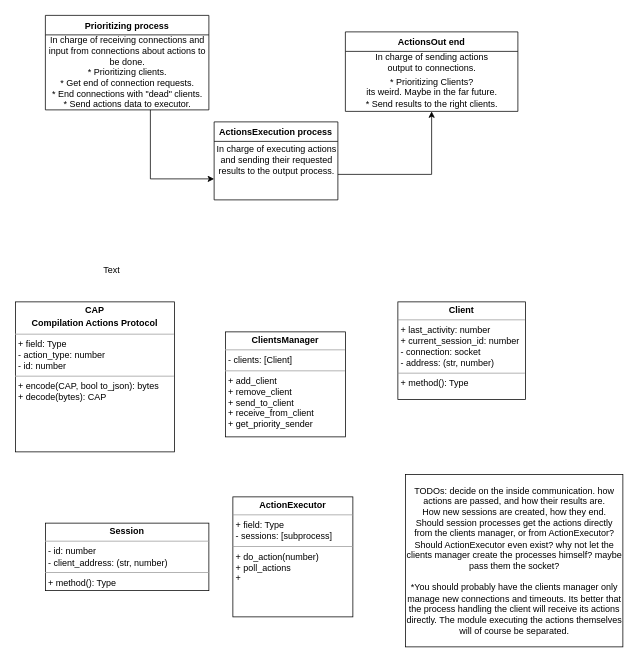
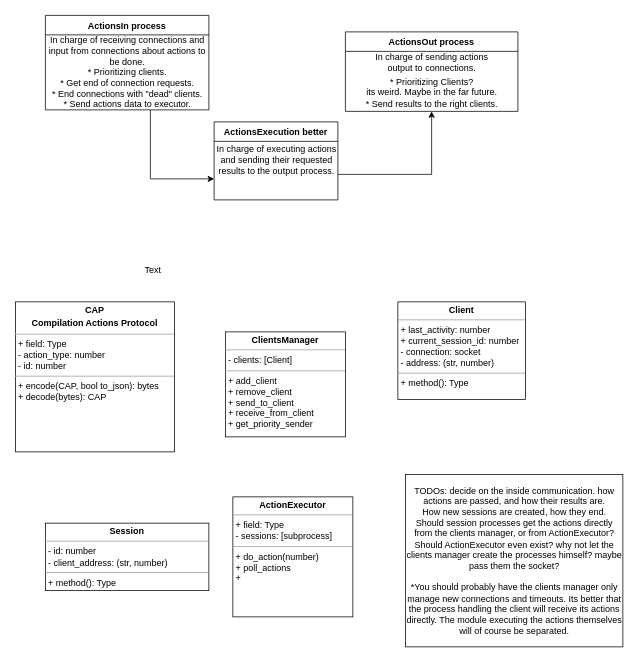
  <mxCell id="0" />
  <mxCell id="1" parent="0" />
- <mxCell id="2" value="Prioritizing process" style="swimlane;fontStyle=1;childLayout=stackLayout;horizontal=1;startSize=26;horizontalStack=0;resizeParent=1;resizeLast=0;collapsible=1;marginBottom=0;rounded=0;shadow=0;strokeWidth=1;" parent="1" vertex="1"><mxGeometry x="60" y="20" width="218" height="126" as="geometry"><mxRectangle x="20" y="80" width="160" height="26" as="alternateBounds" /></mxGeometry></mxCell>
+ <mxCell id="2" value="ActionsIn process" style="swimlane;fontStyle=1;childLayout=stackLayout;horizontal=1;startSize=26;horizontalStack=0;resizeParent=1;resizeLast=0;collapsible=1;marginBottom=0;rounded=0;shadow=0;strokeWidth=1;" parent="1" vertex="1"><mxGeometry x="60" y="20" width="218" height="126" as="geometry"><mxRectangle x="20" y="80" width="160" height="26" as="alternateBounds" /></mxGeometry></mxCell>
  <mxCell id="3" value="&lt;div&gt;In charge of receiving connections and&lt;/div&gt;&lt;div&gt;input from connections about actions to &lt;br&gt;&lt;/div&gt;&lt;div&gt;be done.&lt;/div&gt;&lt;div&gt;* Prioritizing clients.&lt;/div&gt;&lt;div&gt;* Get end of connection requests.&lt;/div&gt;&lt;div&gt;* End connections with &quot;dead&quot; clients.&lt;/div&gt;&lt;div&gt;* Send actions data to executor.&lt;br&gt;&lt;/div&gt;" style="text;html=1;align=center;verticalAlign=middle;resizable=0;points=[];autosize=1;" parent="2" vertex="1"><mxGeometry y="26" width="218" height="100" as="geometry" /></mxCell>
- <mxCell id="4" value="ActionsOut end" style="swimlane;fontStyle=1;childLayout=stackLayout;horizontal=1;startSize=26;horizontalStack=0;resizeParent=1;resizeLast=0;collapsible=1;marginBottom=0;rounded=0;shadow=0;strokeWidth=1;" parent="1" vertex="1"><mxGeometry x="460" y="42" width="230" height="106" as="geometry"><mxRectangle x="260" y="80" width="160" height="26" as="alternateBounds" /></mxGeometry></mxCell>
+ <mxCell id="4" value="ActionsOut process" style="swimlane;fontStyle=1;childLayout=stackLayout;horizontal=1;startSize=26;horizontalStack=0;resizeParent=1;resizeLast=0;collapsible=1;marginBottom=0;rounded=0;shadow=0;strokeWidth=1;" parent="1" vertex="1"><mxGeometry x="460" y="42" width="230" height="106" as="geometry"><mxRectangle x="260" y="80" width="160" height="26" as="alternateBounds" /></mxGeometry></mxCell>
  <mxCell id="5" value="&lt;div&gt;In charge of sending actions&lt;/div&gt;&lt;div&gt;output to connections.&lt;br&gt;&lt;/div&gt;" style="text;html=1;align=center;verticalAlign=middle;resizable=0;points=[];autosize=1;" parent="4" vertex="1"><mxGeometry y="26" width="230" height="30" as="geometry" /></mxCell>
  <mxCell id="6" value="&lt;div&gt;* Prioritizing Clients? &lt;br&gt;&lt;/div&gt;&lt;div&gt;its weird. Maybe in the far future.&lt;/div&gt;&lt;div&gt;* Send results to the right clients.&lt;br&gt;&lt;/div&gt;" style="text;html=1;align=center;verticalAlign=middle;resizable=0;points=[];autosize=1;" parent="4" vertex="1"><mxGeometry y="56" width="230" height="50" as="geometry" /></mxCell>
- <mxCell id="7" value="ActionsExecution process" style="swimlane;fontStyle=1;childLayout=stackLayout;horizontal=1;startSize=26;horizontalStack=0;resizeParent=1;resizeLast=0;collapsible=1;marginBottom=0;rounded=0;shadow=0;strokeWidth=1;" parent="1" vertex="1"><mxGeometry x="285" y="162" width="165" height="104" as="geometry"><mxRectangle x="260" y="270" width="160" height="26" as="alternateBounds" /></mxGeometry></mxCell>
+ <mxCell id="7" value="ActionsExecution better" style="swimlane;fontStyle=1;childLayout=stackLayout;horizontal=1;startSize=26;horizontalStack=0;resizeParent=1;resizeLast=0;collapsible=1;marginBottom=0;rounded=0;shadow=0;strokeWidth=1;" parent="1" vertex="1"><mxGeometry x="285" y="162" width="165" height="104" as="geometry"><mxRectangle x="260" y="270" width="160" height="26" as="alternateBounds" /></mxGeometry></mxCell>
  <mxCell id="8" value="&lt;div&gt;In charge of executing actions&lt;/div&gt;&lt;div&gt;and sending their requested&lt;/div&gt;&lt;div&gt;results to the output process.&lt;/div&gt;" style="text;html=1;align=center;verticalAlign=middle;resizable=0;points=[];autosize=1;" parent="7" vertex="1"><mxGeometry y="26" width="165" height="50" as="geometry" /></mxCell>
- <mxCell id="9" value="Text" style="text;html=1;align=center;verticalAlign=middle;resizable=0;points=[];autosize=1;" parent="1" vertex="1"><mxGeometry x="128" y="350" width="40" height="20" as="geometry" /></mxCell>
+ <mxCell id="9" value="Text" style="text;html=1;align=center;verticalAlign=middle;resizable=0;points=[];autosize=1;" parent="1" vertex="1"><mxGeometry x="183" y="350" width="40" height="20" as="geometry" /></mxCell>
  <mxCell id="10" style="edgeStyle=orthogonalEdgeStyle;rounded=0;orthogonalLoop=1;jettySize=auto;html=1;" parent="1" source="3" target="8" edge="1"><mxGeometry relative="1" as="geometry"><mxPoint x="188" y="392" as="targetPoint" /><Array as="points"><mxPoint x="200" y="238" /></Array></mxGeometry></mxCell>
  <mxCell id="11" style="edgeStyle=orthogonalEdgeStyle;rounded=0;orthogonalLoop=1;jettySize=auto;html=1;entryX=0.5;entryY=1;entryDx=0;entryDy=0;" parent="1" source="8" target="4" edge="1"><mxGeometry relative="1" as="geometry"><mxPoint x="580" y="383" as="targetPoint" /><Array as="points"><mxPoint x="575" y="232" /></Array></mxGeometry></mxCell>
  <mxCell id="12" value="&lt;p style=&quot;margin: 0px ; margin-top: 4px ; text-align: center&quot;&gt;&lt;b&gt;ClientsManager&lt;/b&gt;&lt;br&gt;&lt;/p&gt;&lt;hr size=&quot;1&quot;&gt;&lt;p style=&quot;margin: 0px ; margin-left: 4px&quot;&gt;- clients: [Client]&lt;br&gt;&lt;/p&gt;&lt;hr size=&quot;1&quot;&gt;&lt;p style=&quot;margin: 0px ; margin-left: 4px&quot;&gt;+ add_client&lt;/p&gt;&lt;p style=&quot;margin: 0px ; margin-left: 4px&quot;&gt;+ remove_client&lt;/p&gt;&lt;p style=&quot;margin: 0px ; margin-left: 4px&quot;&gt;+ send_to_client&lt;/p&gt;&lt;p style=&quot;margin: 0px ; margin-left: 4px&quot;&gt;+ receive_from_client&lt;/p&gt;&lt;p style=&quot;margin: 0px ; margin-left: 4px&quot;&gt;+ get_priority_sender&lt;/p&gt;" style="verticalAlign=top;align=left;overflow=fill;fontSize=12;fontFamily=Helvetica;html=1;" parent="1" vertex="1"><mxGeometry x="300" y="442" width="160" height="140" as="geometry" /></mxCell>
  <mxCell id="13" value="&lt;p style=&quot;margin: 0px ; margin-top: 4px ; text-align: center&quot;&gt;&lt;b&gt;CAP&lt;/b&gt;&lt;/p&gt;&lt;p style=&quot;margin: 0px ; margin-top: 4px ; text-align: center&quot;&gt;&lt;b&gt; Compilation Actions Protocol&lt;br&gt;&lt;/b&gt;&lt;/p&gt;&lt;hr size=&quot;1&quot;&gt;&lt;p style=&quot;margin: 0px ; margin-left: 4px&quot;&gt;+ field: Type&lt;/p&gt;&lt;p style=&quot;margin: 0px ; margin-left: 4px&quot;&gt;- action_type: number&lt;/p&gt;&lt;p style=&quot;margin: 0px ; margin-left: 4px&quot;&gt;- id: number&lt;br&gt;&lt;/p&gt;&lt;hr size=&quot;1&quot;&gt;&lt;p style=&quot;margin: 0px ; margin-left: 4px&quot;&gt;+ encode(CAP, bool to_json): bytes&lt;br&gt;&lt;/p&gt;&lt;p style=&quot;margin: 0px ; margin-left: 4px&quot;&gt;+ decode(bytes): CAP&lt;br&gt;&lt;/p&gt;" style="verticalAlign=top;align=left;overflow=fill;fontSize=12;fontFamily=Helvetica;html=1;" parent="1" vertex="1"><mxGeometry x="20" y="402" width="212" height="200" as="geometry" /></mxCell>
  <mxCell id="14" value="&lt;p style=&quot;margin: 0px ; margin-top: 4px ; text-align: center&quot;&gt;&lt;b&gt;Client&lt;/b&gt;&lt;/p&gt;&lt;hr size=&quot;1&quot;&gt;&lt;p style=&quot;margin: 0px ; margin-left: 4px&quot;&gt;+ last_activity: number&lt;/p&gt;&lt;p style=&quot;margin: 0px ; margin-left: 4px&quot;&gt;+ current_session_id: number&lt;/p&gt;&lt;p style=&quot;margin: 0px ; margin-left: 4px&quot;&gt;- connection: socket&lt;/p&gt;&lt;p style=&quot;margin: 0px ; margin-left: 4px&quot;&gt;- address: (str, number)&lt;br&gt;&lt;/p&gt;&lt;hr size=&quot;1&quot;&gt;&lt;p style=&quot;margin: 0px ; margin-left: 4px&quot;&gt;+ method(): Type&lt;/p&gt;" style="verticalAlign=top;align=left;overflow=fill;fontSize=12;fontFamily=Helvetica;html=1;" vertex="1" parent="1"><mxGeometry x="530" y="402" width="170" height="130" as="geometry" /></mxCell>
  <mxCell id="15" value="&lt;p style=&quot;margin: 0px ; margin-top: 4px ; text-align: center&quot;&gt;&lt;b&gt;ActionExecutor&lt;/b&gt;&lt;/p&gt;&lt;hr size=&quot;1&quot;&gt;&lt;p style=&quot;margin: 0px ; margin-left: 4px&quot;&gt;+ field: Type&lt;/p&gt;&lt;p style=&quot;margin: 0px ; margin-left: 4px&quot;&gt;- sessions: [subprocess]&lt;br&gt;&lt;/p&gt;&lt;hr size=&quot;1&quot;&gt;&lt;p style=&quot;margin: 0px ; margin-left: 4px&quot;&gt;+ do_action(number)&lt;/p&gt;&lt;p style=&quot;margin: 0px ; margin-left: 4px&quot;&gt;+ poll_actions&lt;/p&gt;&lt;p style=&quot;margin: 0px ; margin-left: 4px&quot;&gt;+ &lt;br&gt;&lt;/p&gt;" style="verticalAlign=top;align=left;overflow=fill;fontSize=12;fontFamily=Helvetica;html=1;" vertex="1" parent="1"><mxGeometry x="310" y="662" width="160" height="160" as="geometry" /></mxCell>
  <mxCell id="16" value="&lt;p style=&quot;margin: 0px ; margin-top: 4px ; text-align: center&quot;&gt;&lt;b&gt;Session&lt;/b&gt;&lt;/p&gt;&lt;hr size=&quot;1&quot;&gt;&lt;p style=&quot;margin: 0px ; margin-left: 4px&quot;&gt;- id: number&lt;/p&gt;&lt;p style=&quot;margin: 0px ; margin-left: 4px&quot;&gt;- client_address: (str, number)&lt;br&gt;&lt;/p&gt;&lt;hr size=&quot;1&quot;&gt;&lt;p style=&quot;margin: 0px ; margin-left: 4px&quot;&gt;+ method(): Type&lt;/p&gt;" style="verticalAlign=top;align=left;overflow=fill;fontSize=12;fontFamily=Helvetica;html=1;" vertex="1" parent="1"><mxGeometry x="60" y="697" width="218" height="90" as="geometry" /></mxCell>
  <mxCell id="17" value="&lt;div&gt;TODOs: decide on the inside communication. how &lt;br&gt;&lt;/div&gt;&lt;div&gt;actions are passed, and how their results are.&lt;/div&gt;&lt;div&gt;How new sessions are created, how they end.&lt;/div&gt;&lt;div&gt;Should session processes get the actions directly &lt;br&gt;&lt;/div&gt;&lt;div&gt;from the clients manager, or from ActionExecutor?&lt;/div&gt;&lt;div&gt;Should ActionExecutor even exist? why not let the&lt;/div&gt;&lt;div&gt;clients manager create the processes himself? maybe&lt;/div&gt;&lt;div&gt;pass them the socket?&lt;/div&gt;&lt;div&gt;&lt;br&gt;&lt;/div&gt;&lt;div&gt;*You should probably have the clients manager only&lt;/div&gt;&lt;div&gt;manage new connections and timeouts. Its better that&lt;/div&gt;&lt;div&gt;the process handling the client will receive its actions &lt;br&gt;&lt;/div&gt;&lt;div&gt;directly. The module executing the actions themselves&lt;/div&gt;&lt;div&gt;will of course be separated.&lt;br&gt;&lt;/div&gt;" style="html=1;" vertex="1" parent="1"><mxGeometry x="540" y="632" width="290" height="230" as="geometry" /></mxCell>
